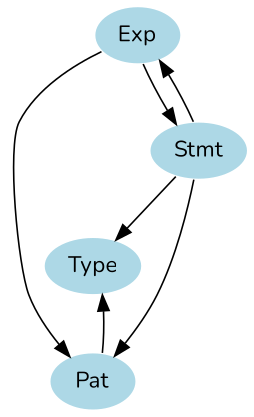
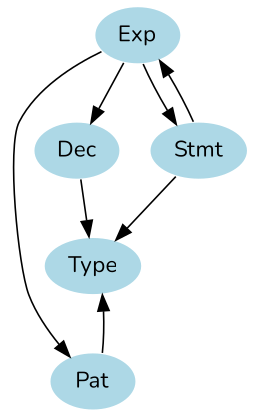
  digraph {
    fontname=Nunito
    node [color=white fillcolor=lightblue fontname=Nunito style=filled]
    edge [fontname=Nunito]
+   Dec
    Type
    Pat
    Exp
    Stmt
+   Dec -> Type
    Type -> Pat [color=invis]
    Pat -> Type
+   Exp -> Dec
    Exp -> Pat
    Exp -> Stmt
    Stmt -> Type
-   Stmt -> Pat
    Stmt -> Exp
  }
